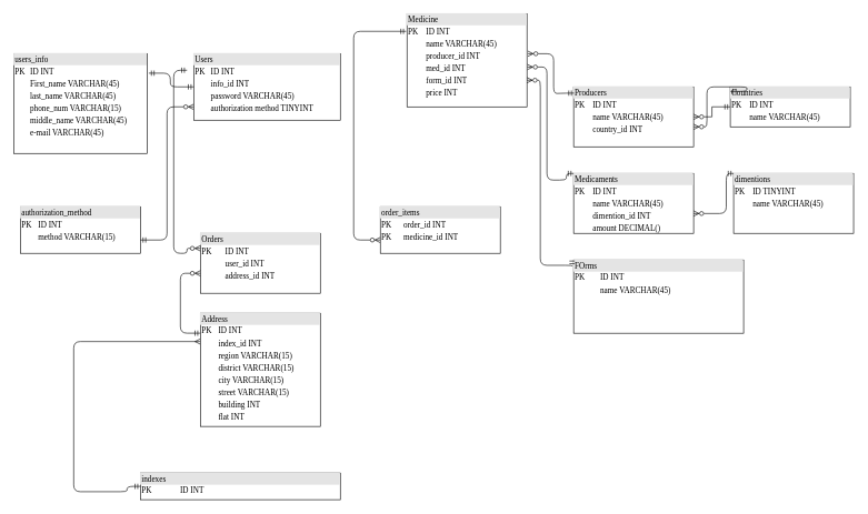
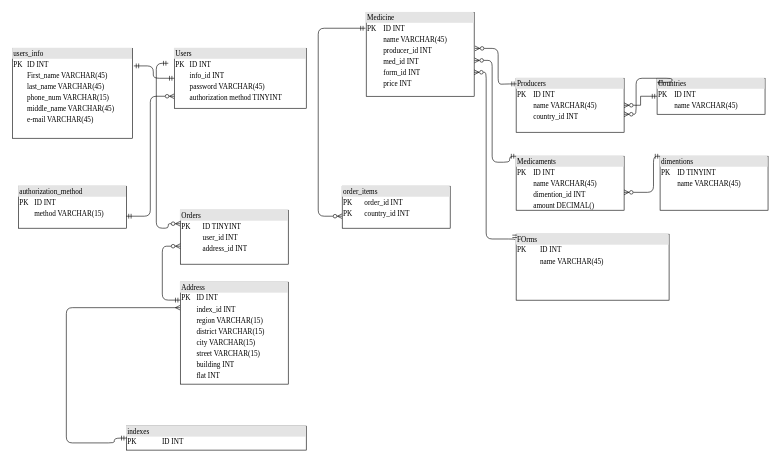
  <mxCell id="0" />
  <mxCell id="1" parent="0" />
  <mxCell id="2" value="&lt;div style=&quot;box-sizing:border-box;width:100%;background:#e4e4e4;padding:2px;&quot;&gt;users_info&lt;/div&gt;&lt;table style=&quot;width:100%;font-size:1em;&quot; cellpadding=&quot;2&quot; cellspacing=&quot;0&quot;&gt;&lt;tbody&gt;&lt;tr&gt;&lt;td&gt;PK&lt;/td&gt;&lt;td&gt;ID INT&lt;/td&gt;&lt;/tr&gt;&lt;tr&gt;&lt;td&gt;&lt;br&gt;&lt;/td&gt;&lt;td&gt;First_name VARCHAR(45)&lt;/td&gt;&lt;/tr&gt;&lt;tr&gt;&lt;td&gt;&lt;/td&gt;&lt;td&gt;last_name VARCHAR(45)&lt;br&gt;&lt;/td&gt;&lt;/tr&gt;&lt;tr&gt;&lt;td&gt;&lt;br&gt;&lt;/td&gt;&lt;td&gt;phone_num VARCHAR(15)&lt;br&gt;&lt;/td&gt;&lt;/tr&gt;&lt;tr&gt;&lt;td&gt;&lt;br&gt;&lt;/td&gt;&lt;td&gt;middle_name VARCHAR(45)&lt;/td&gt;&lt;/tr&gt;&lt;tr&gt;&lt;td&gt;&lt;br&gt;&lt;/td&gt;&lt;td&gt;e-mail VARCHAR(45)&lt;/td&gt;&lt;/tr&gt;&lt;tr&gt;&lt;td&gt;&lt;br&gt;&lt;/td&gt;&lt;td&gt;&lt;br&gt;&lt;/td&gt;&lt;/tr&gt;&lt;/tbody&gt;&lt;/table&gt;" style="verticalAlign=top;align=left;overflow=fill;html=1;rounded=0;shadow=0;comic=0;labelBackgroundColor=none;strokeWidth=1;fontFamily=Verdana;fontSize=12" vertex="1" parent="1"><mxGeometry x="20" y="80" width="200" height="150" as="geometry" /></mxCell>
  <mxCell id="3" style="edgeStyle=orthogonalEdgeStyle;html=1;labelBackgroundColor=none;startArrow=ERzeroToMany;endArrow=ERmandOne;fontFamily=Verdana;fontSize=12;align=left;entryX=-0.007;entryY=0.19;entryDx=0;entryDy=0;entryPerimeter=0;endFill=0;startFill=0;" edge="1" parent="1" source="4" target="13"><mxGeometry relative="1" as="geometry"><Array as="points"><mxPoint x="740" y="360" /><mxPoint x="530" y="360" /><mxPoint x="530" y="47" /></Array></mxGeometry></mxCell>
- <mxCell id="4" value="&lt;div style=&quot;box-sizing: border-box ; width: 100% ; background: #e4e4e4 ; padding: 2px&quot;&gt;order_items&lt;/div&gt;&lt;table style=&quot;width: 100% ; font-size: 1em&quot; cellpadding=&quot;2&quot; cellspacing=&quot;0&quot;&gt;&lt;tbody&gt;&lt;tr&gt;&lt;td&gt;PK&lt;/td&gt;&lt;td&gt;order_id INT&lt;/td&gt;&lt;/tr&gt;&lt;tr&gt;&lt;td&gt;PK&lt;/td&gt;&lt;td&gt;medicine_id INT&lt;/td&gt;&lt;/tr&gt;&lt;tr&gt;&lt;td&gt;&lt;/td&gt;&lt;td&gt;&lt;br&gt;&lt;/td&gt;&lt;/tr&gt;&lt;tr&gt;&lt;td&gt;&lt;br&gt;&lt;/td&gt;&lt;td&gt;&lt;br&gt;&lt;/td&gt;&lt;/tr&gt;&lt;tr&gt;&lt;td&gt;&lt;br&gt;&lt;/td&gt;&lt;td&gt;&lt;br&gt;&lt;/td&gt;&lt;/tr&gt;&lt;tr&gt;&lt;td&gt;&lt;br&gt;&lt;/td&gt;&lt;td&gt;&lt;br&gt;&lt;/td&gt;&lt;/tr&gt;&lt;/tbody&gt;&lt;/table&gt;" style="verticalAlign=top;align=left;overflow=fill;html=1;rounded=0;shadow=0;comic=0;labelBackgroundColor=none;strokeWidth=1;fontFamily=Verdana;fontSize=12" vertex="1" parent="1"><mxGeometry x="570" y="310" width="180" height="70" as="geometry" /></mxCell>
- <mxCell id="5" value="&lt;div style=&quot;box-sizing: border-box ; width: 100% ; background: #e4e4e4 ; padding: 2px&quot;&gt;Orders&lt;/div&gt;&lt;table style=&quot;width: 100% ; font-size: 1em&quot; cellpadding=&quot;2&quot; cellspacing=&quot;0&quot;&gt;&lt;tbody&gt;&lt;tr&gt;&lt;td&gt;PK&lt;/td&gt;&lt;td&gt;ID INT&lt;/td&gt;&lt;/tr&gt;&lt;tr&gt;&lt;td&gt;&lt;br&gt;&lt;/td&gt;&lt;td&gt;user_id INT&lt;/td&gt;&lt;/tr&gt;&lt;tr&gt;&lt;td&gt;&lt;/td&gt;&lt;td&gt;address_id INT&lt;/td&gt;&lt;/tr&gt;&lt;/tbody&gt;&lt;/table&gt;" style="verticalAlign=top;align=left;overflow=fill;html=1;rounded=0;shadow=0;comic=0;labelBackgroundColor=none;strokeWidth=1;fontFamily=Verdana;fontSize=12" vertex="1" parent="1"><mxGeometry x="300" y="350" width="180" height="90" as="geometry" /></mxCell>
+ <mxCell id="4" value="&lt;div style=&quot;box-sizing: border-box ; width: 100% ; background: #e4e4e4 ; padding: 2px&quot;&gt;order_items&lt;/div&gt;&lt;table style=&quot;width: 100% ; font-size: 1em&quot; cellpadding=&quot;2&quot; cellspacing=&quot;0&quot;&gt;&lt;tbody&gt;&lt;tr&gt;&lt;td&gt;PK&lt;/td&gt;&lt;td&gt;order_id INT&lt;/td&gt;&lt;/tr&gt;&lt;tr&gt;&lt;td&gt;PK&lt;/td&gt;&lt;td&gt;country_id INT&lt;/td&gt;&lt;/tr&gt;&lt;tr&gt;&lt;td&gt;&lt;/td&gt;&lt;td&gt;&lt;br&gt;&lt;/td&gt;&lt;/tr&gt;&lt;tr&gt;&lt;td&gt;&lt;br&gt;&lt;/td&gt;&lt;td&gt;&lt;br&gt;&lt;/td&gt;&lt;/tr&gt;&lt;tr&gt;&lt;td&gt;&lt;br&gt;&lt;/td&gt;&lt;td&gt;&lt;br&gt;&lt;/td&gt;&lt;/tr&gt;&lt;tr&gt;&lt;td&gt;&lt;br&gt;&lt;/td&gt;&lt;td&gt;&lt;br&gt;&lt;/td&gt;&lt;/tr&gt;&lt;/tbody&gt;&lt;/table&gt;" style="verticalAlign=top;align=left;overflow=fill;html=1;rounded=0;shadow=0;comic=0;labelBackgroundColor=none;strokeWidth=1;fontFamily=Verdana;fontSize=12" vertex="1" parent="1"><mxGeometry x="570" y="310" width="180" height="70" as="geometry" /></mxCell>
+ <mxCell id="5" value="&lt;div style=&quot;box-sizing: border-box ; width: 100% ; background: #e4e4e4 ; padding: 2px&quot;&gt;Orders&lt;/div&gt;&lt;table style=&quot;width: 100% ; font-size: 1em&quot; cellpadding=&quot;2&quot; cellspacing=&quot;0&quot;&gt;&lt;tbody&gt;&lt;tr&gt;&lt;td&gt;PK&lt;/td&gt;&lt;td&gt;ID TINYINT&lt;/td&gt;&lt;/tr&gt;&lt;tr&gt;&lt;td&gt;&lt;br&gt;&lt;/td&gt;&lt;td&gt;user_id INT&lt;/td&gt;&lt;/tr&gt;&lt;tr&gt;&lt;td&gt;&lt;/td&gt;&lt;td&gt;address_id INT&lt;/td&gt;&lt;/tr&gt;&lt;/tbody&gt;&lt;/table&gt;" style="verticalAlign=top;align=left;overflow=fill;html=1;rounded=0;shadow=0;comic=0;labelBackgroundColor=none;strokeWidth=1;fontFamily=Verdana;fontSize=12" vertex="1" parent="1"><mxGeometry x="300" y="350" width="180" height="90" as="geometry" /></mxCell>
  <mxCell id="6" value="&lt;div style=&quot;box-sizing: border-box ; width: 100% ; background: #e4e4e4 ; padding: 2px&quot;&gt;authorization_method&lt;/div&gt;&lt;table style=&quot;width: 100% ; font-size: 1em&quot; cellpadding=&quot;2&quot; cellspacing=&quot;0&quot;&gt;&lt;tbody&gt;&lt;tr&gt;&lt;td&gt;PK&lt;/td&gt;&lt;td&gt;ID INT&lt;/td&gt;&lt;/tr&gt;&lt;tr&gt;&lt;td&gt;&lt;br&gt;&lt;/td&gt;&lt;td&gt;method VARCHAR(15)&lt;/td&gt;&lt;/tr&gt;&lt;/tbody&gt;&lt;/table&gt;" style="verticalAlign=top;align=left;overflow=fill;html=1;rounded=0;shadow=0;comic=0;labelBackgroundColor=none;strokeWidth=1;fontFamily=Verdana;fontSize=12" vertex="1" parent="1"><mxGeometry x="30" y="310" width="180" height="70" as="geometry" /></mxCell>
  <mxCell id="7" style="edgeStyle=orthogonalEdgeStyle;html=1;labelBackgroundColor=none;startArrow=ERzeroToMany;endArrow=ERmandOne;fontFamily=Verdana;fontSize=12;align=left;endFill=0;startFill=0;" edge="1" parent="1" source="8" target="6"><mxGeometry relative="1" as="geometry"><mxPoint x="240" y="390" as="targetPoint" /><Array as="points"><mxPoint x="250" y="160" /><mxPoint x="250" y="360" /></Array></mxGeometry></mxCell>
  <mxCell id="8" value="&lt;div style=&quot;box-sizing:border-box;width:100%;background:#e4e4e4;padding:2px;&quot;&gt;Users&lt;/div&gt;&lt;table style=&quot;width:100%;font-size:1em;&quot; cellpadding=&quot;2&quot; cellspacing=&quot;0&quot;&gt;&lt;tbody&gt;&lt;tr&gt;&lt;td&gt;PK&lt;/td&gt;&lt;td&gt;ID INT&lt;/td&gt;&lt;/tr&gt;&lt;tr&gt;&lt;td&gt;&lt;br&gt;&lt;/td&gt;&lt;td&gt;info_id INT&lt;/td&gt;&lt;/tr&gt;&lt;tr&gt;&lt;td&gt;&lt;/td&gt;&lt;td&gt;password VARCHAR(45)&lt;/td&gt;&lt;/tr&gt;&lt;tr&gt;&lt;td&gt;&lt;br&gt;&lt;/td&gt;&lt;td&gt;authorization method TINYINT&lt;/td&gt;&lt;/tr&gt;&lt;/tbody&gt;&lt;/table&gt;" style="verticalAlign=top;align=left;overflow=fill;html=1;rounded=0;shadow=0;comic=0;labelBackgroundColor=none;strokeWidth=1;fontFamily=Verdana;fontSize=12" vertex="1" parent="1"><mxGeometry x="290" y="80" width="220" height="100" as="geometry" /></mxCell>
  <mxCell id="9" value="&lt;div style=&quot;box-sizing: border-box ; width: 100% ; background: #e4e4e4 ; padding: 2px&quot;&gt;indexes&lt;/div&gt;&lt;table style=&quot;width: 100% ; font-size: 1em&quot; cellpadding=&quot;2&quot; cellspacing=&quot;0&quot;&gt;&lt;tbody&gt;&lt;tr&gt;&lt;td&gt;PK&lt;/td&gt;&lt;td&gt;ID INT&lt;/td&gt;&lt;/tr&gt;&lt;tr&gt;&lt;td&gt;&lt;br&gt;&lt;/td&gt;&lt;td&gt;index CHAR(6)&lt;/td&gt;&lt;/tr&gt;&lt;tr&gt;&lt;td&gt;&lt;/td&gt;&lt;td&gt;&lt;br&gt;&lt;/td&gt;&lt;/tr&gt;&lt;tr&gt;&lt;td&gt;&lt;br&gt;&lt;/td&gt;&lt;td&gt;&lt;br&gt;&lt;/td&gt;&lt;/tr&gt;&lt;tr&gt;&lt;td&gt;&lt;br&gt;&lt;/td&gt;&lt;td&gt;&lt;br&gt;&lt;/td&gt;&lt;/tr&gt;&lt;/tbody&gt;&lt;/table&gt;" style="verticalAlign=top;align=left;overflow=fill;html=1;rounded=0;shadow=0;comic=0;labelBackgroundColor=none;strokeWidth=1;fontFamily=Verdana;fontSize=12" vertex="1" parent="1"><mxGeometry x="210" y="710" width="300" height="40" as="geometry" /></mxCell>
  <mxCell id="10" style="edgeStyle=orthogonalEdgeStyle;html=1;entryX=0;entryY=0.25;labelBackgroundColor=none;startArrow=ERmandOne;endArrow=ERmany;fontFamily=Verdana;fontSize=12;align=left;entryDx=0;entryDy=0;endFill=0;exitX=0;exitY=0.5;exitDx=0;exitDy=0;" edge="1" parent="1" source="9" target="11"><mxGeometry relative="1" as="geometry"><mxPoint x="180" y="738" as="sourcePoint" /><Array as="points"><mxPoint x="190" y="738" /><mxPoint x="110" y="738" /><mxPoint x="110" y="513" /></Array></mxGeometry></mxCell>
  <mxCell id="11" value="&lt;div style=&quot;box-sizing: border-box ; width: 100% ; background: #e4e4e4 ; padding: 2px&quot;&gt;Address&lt;/div&gt;&lt;table style=&quot;width: 100% ; font-size: 1em&quot; cellpadding=&quot;2&quot; cellspacing=&quot;0&quot;&gt;&lt;tbody&gt;&lt;tr&gt;&lt;td&gt;PK&lt;/td&gt;&lt;td&gt;ID INT&lt;/td&gt;&lt;/tr&gt;&lt;tr&gt;&lt;td&gt;&lt;br&gt;&lt;/td&gt;&lt;td&gt;index_id INT&lt;/td&gt;&lt;/tr&gt;&lt;tr&gt;&lt;td&gt;&lt;/td&gt;&lt;td&gt;region VARCHAR(15)&lt;/td&gt;&lt;/tr&gt;&lt;tr&gt;&lt;td&gt;&lt;br&gt;&lt;/td&gt;&lt;td&gt;district VARCHAR(15)&lt;br&gt;&lt;/td&gt;&lt;/tr&gt;&lt;tr&gt;&lt;td&gt;&lt;br&gt;&lt;/td&gt;&lt;td&gt;city VARCHAR(15)&lt;br&gt;&lt;/td&gt;&lt;/tr&gt;&lt;tr&gt;&lt;td&gt;&lt;br&gt;&lt;/td&gt;&lt;td&gt;street VARCHAR(15)&lt;br&gt;&lt;/td&gt;&lt;/tr&gt;&lt;tr&gt;&lt;td&gt;&lt;br&gt;&lt;/td&gt;&lt;td&gt;building INT&lt;br&gt;&lt;/td&gt;&lt;/tr&gt;&lt;tr&gt;&lt;td&gt;&lt;br&gt;&lt;/td&gt;&lt;td&gt;flat INT&lt;/td&gt;&lt;/tr&gt;&lt;tr&gt;&lt;td&gt;&lt;/td&gt;&lt;td&gt;&lt;br&gt;&lt;/td&gt;&lt;/tr&gt;&lt;/tbody&gt;&lt;/table&gt;" style="verticalAlign=top;align=left;overflow=fill;html=1;rounded=0;shadow=0;comic=0;labelBackgroundColor=none;strokeWidth=1;fontFamily=Verdana;fontSize=12" vertex="1" parent="1"><mxGeometry x="300" y="470" width="180" height="170" as="geometry" /></mxCell>
  <mxCell id="12" value="&lt;div style=&quot;box-sizing:border-box;width:100%;background:#e4e4e4;padding:2px;&quot;&gt;FOrms&lt;/div&gt;&lt;table style=&quot;width:100%;font-size:1em;&quot; cellpadding=&quot;2&quot; cellspacing=&quot;0&quot;&gt;&lt;tbody&gt;&lt;tr&gt;&lt;td&gt;PK&lt;/td&gt;&lt;td&gt;ID INT&lt;/td&gt;&lt;/tr&gt;&lt;tr&gt;&lt;td&gt;&lt;br&gt;&lt;/td&gt;&lt;td&gt;name VARCHAR(45)&lt;/td&gt;&lt;/tr&gt;&lt;tr&gt;&lt;td&gt;&lt;/td&gt;&lt;td&gt;&lt;br&gt;&lt;/td&gt;&lt;/tr&gt;&lt;/tbody&gt;&lt;/table&gt;" style="verticalAlign=top;align=left;overflow=fill;html=1;rounded=0;shadow=0;comic=0;labelBackgroundColor=none;strokeWidth=1;fontFamily=Verdana;fontSize=12" vertex="1" parent="1"><mxGeometry x="860" y="390" width="255" height="110" as="geometry" /></mxCell>
  <mxCell id="13" value="&lt;div style=&quot;box-sizing: border-box ; width: 100% ; background: #e4e4e4 ; padding: 2px&quot;&gt;Medicine&lt;/div&gt;&lt;table style=&quot;width: 100% ; font-size: 1em&quot; cellpadding=&quot;2&quot; cellspacing=&quot;0&quot;&gt;&lt;tbody&gt;&lt;tr&gt;&lt;td&gt;PK&lt;/td&gt;&lt;td&gt;ID INT&lt;/td&gt;&lt;/tr&gt;&lt;tr&gt;&lt;td&gt;&lt;/td&gt;&lt;td&gt;name VARCHAR(45)&lt;/td&gt;&lt;/tr&gt;&lt;tr&gt;&lt;td&gt;&lt;br&gt;&lt;/td&gt;&lt;td&gt;producer_id INT&lt;br&gt;&lt;/td&gt;&lt;/tr&gt;&lt;tr&gt;&lt;td&gt;&lt;br&gt;&lt;/td&gt;&lt;td&gt;med_id INT&lt;br&gt;&lt;/td&gt;&lt;/tr&gt;&lt;tr&gt;&lt;td&gt;&lt;br&gt;&lt;/td&gt;&lt;td&gt;form_id INT&lt;br&gt;&lt;/td&gt;&lt;/tr&gt;&lt;tr&gt;&lt;td&gt;&lt;br&gt;&lt;/td&gt;&lt;td&gt;price INT&lt;br&gt;&lt;/td&gt;&lt;/tr&gt;&lt;tr&gt;&lt;td&gt;&lt;br&gt;&lt;/td&gt;&lt;td&gt;&lt;br&gt;&lt;/td&gt;&lt;/tr&gt;&lt;tr&gt;&lt;td&gt;&lt;br&gt;&lt;/td&gt;&lt;td&gt;&lt;br&gt;&lt;/td&gt;&lt;/tr&gt;&lt;/tbody&gt;&lt;/table&gt;" style="verticalAlign=top;align=left;overflow=fill;html=1;rounded=0;shadow=0;comic=0;labelBackgroundColor=none;strokeWidth=1;fontFamily=Verdana;fontSize=12" vertex="1" parent="1"><mxGeometry x="610" y="20" width="180" height="140" as="geometry" /></mxCell>
  <mxCell id="14" value="&lt;div style=&quot;box-sizing:border-box;width:100%;background:#e4e4e4;padding:2px;&quot;&gt;Producers&lt;/div&gt;&lt;table style=&quot;width:100%;font-size:1em;&quot; cellpadding=&quot;2&quot; cellspacing=&quot;0&quot;&gt;&lt;tbody&gt;&lt;tr&gt;&lt;td&gt;PK&lt;/td&gt;&lt;td&gt;ID INT&lt;/td&gt;&lt;/tr&gt;&lt;tr&gt;&lt;td&gt;&lt;br&gt;&lt;/td&gt;&lt;td&gt;name VARCHAR(45)&lt;/td&gt;&lt;/tr&gt;&lt;tr&gt;&lt;td&gt;&lt;/td&gt;&lt;td&gt;country_id INT&lt;/td&gt;&lt;/tr&gt;&lt;/tbody&gt;&lt;/table&gt;" style="verticalAlign=top;align=left;overflow=fill;html=1;rounded=0;shadow=0;comic=0;labelBackgroundColor=none;strokeWidth=1;fontFamily=Verdana;fontSize=12" vertex="1" parent="1"><mxGeometry x="860" y="130" width="180" height="90" as="geometry" /></mxCell>
  <mxCell id="15" value="" style="edgeStyle=orthogonalEdgeStyle;html=1;endArrow=ERmandOne;startArrow=ERmandOne;labelBackgroundColor=none;fontFamily=Verdana;fontSize=12;align=left;exitX=1.013;exitY=0.196;exitDx=0;exitDy=0;exitPerimeter=0;entryX=0;entryY=0.5;entryDx=0;entryDy=0;endFill=0;" edge="1" parent="1" source="2" target="8"><mxGeometry width="100" height="100" relative="1" as="geometry"><mxPoint x="380" y="410" as="sourcePoint" /><mxPoint x="270" y="130" as="targetPoint" /></mxGeometry></mxCell>
  <mxCell id="16" style="edgeStyle=orthogonalEdgeStyle;html=1;labelBackgroundColor=none;startArrow=ERmandOne;endArrow=ERzeroToMany;fontFamily=Verdana;fontSize=12;align=left;endFill=0;startFill=0;entryX=0;entryY=0.25;entryDx=0;entryDy=0;" edge="1" parent="1" target="5"><mxGeometry relative="1" as="geometry"><mxPoint x="280" y="105" as="sourcePoint" /><mxPoint x="280" y="370" as="targetPoint" /><Array as="points"><mxPoint x="260" y="105" /><mxPoint x="260" y="380" /><mxPoint x="280" y="380" /><mxPoint x="280" y="373" /></Array></mxGeometry></mxCell>
  <mxCell id="17" style="edgeStyle=orthogonalEdgeStyle;html=1;labelBackgroundColor=none;startArrow=ERzeroToMany;endArrow=ERmandOne;fontFamily=Verdana;fontSize=12;align=left;endFill=0;startFill=0;entryX=0;entryY=0.176;entryDx=0;entryDy=0;entryPerimeter=0;" edge="1" parent="1" target="11"><mxGeometry relative="1" as="geometry"><mxPoint x="300" y="410" as="sourcePoint" /><mxPoint x="230" y="610" as="targetPoint" /><Array as="points"><mxPoint x="270" y="410" /><mxPoint x="270" y="500" /></Array></mxGeometry></mxCell>
  <mxCell id="18" style="edgeStyle=orthogonalEdgeStyle;html=1;labelBackgroundColor=none;startArrow=ERmandOne;endArrow=ERzeroToMany;fontFamily=Verdana;fontSize=12;align=left;entryX=1.007;entryY=0.43;entryDx=0;entryDy=0;entryPerimeter=0;endFill=0;startFill=0;exitX=0.004;exitY=0.104;exitDx=0;exitDy=0;exitPerimeter=0;" edge="1" parent="1" source="14" target="13"><mxGeometry relative="1" as="geometry"><Array as="points"><mxPoint x="850" y="139" /><mxPoint x="830" y="140" /><mxPoint x="830" y="80" /></Array><mxPoint x="850" y="130" as="sourcePoint" /><mxPoint x="908.74" y="18.3" as="targetPoint" /></mxGeometry></mxCell>
  <mxCell id="19" value="" style="edgeStyle=orthogonalEdgeStyle;rounded=0;sketch=0;orthogonalLoop=1;jettySize=auto;html=1;startArrow=ERmandOne;startFill=0;endArrow=ERzeroToMany;endFill=0;" edge="1" parent="1" source="20" target="14"><mxGeometry relative="1" as="geometry" /></mxCell>
  <mxCell id="20" value="&lt;div style=&quot;box-sizing:border-box;width:100%;background:#e4e4e4;padding:2px;&quot;&gt;Countries&lt;/div&gt;&lt;table style=&quot;width:100%;font-size:1em;&quot; cellpadding=&quot;2&quot; cellspacing=&quot;0&quot;&gt;&lt;tbody&gt;&lt;tr&gt;&lt;td&gt;PK&lt;/td&gt;&lt;td&gt;ID INT&lt;/td&gt;&lt;/tr&gt;&lt;tr&gt;&lt;td&gt;&lt;br&gt;&lt;/td&gt;&lt;td&gt;name VARCHAR(45)&lt;/td&gt;&lt;/tr&gt;&lt;tr&gt;&lt;td&gt;&lt;/td&gt;&lt;td&gt;&lt;br&gt;&lt;/td&gt;&lt;/tr&gt;&lt;/tbody&gt;&lt;/table&gt;" style="verticalAlign=top;align=left;overflow=fill;html=1;rounded=0;shadow=0;comic=0;labelBackgroundColor=none;strokeWidth=1;fontFamily=Verdana;fontSize=12" vertex="1" parent="1"><mxGeometry x="1095" y="130" width="180" height="60" as="geometry" /></mxCell>
  <mxCell id="21" style="edgeStyle=orthogonalEdgeStyle;html=1;labelBackgroundColor=none;startArrow=ERmandOne;endArrow=ERzeroToMany;fontFamily=Verdana;fontSize=12;align=left;entryX=1.007;entryY=0.43;entryDx=0;entryDy=0;entryPerimeter=0;endFill=0;startFill=0;exitX=0.002;exitY=0.113;exitDx=0;exitDy=0;exitPerimeter=0;" edge="1" parent="1" source="20"><mxGeometry relative="1" as="geometry"><Array as="points"><mxPoint x="1120" y="137" /><mxPoint x="1120" y="130" /><mxPoint x="1060" y="130" /><mxPoint x="1060" y="190" /></Array><mxPoint x="1120" y="140" as="sourcePoint" /><mxPoint x="1040" y="190" as="targetPoint" /></mxGeometry></mxCell>
  <mxCell id="22" value="&lt;div style=&quot;box-sizing:border-box;width:100%;background:#e4e4e4;padding:2px;&quot;&gt;Medicaments&lt;/div&gt;&lt;table style=&quot;width:100%;font-size:1em;&quot; cellpadding=&quot;2&quot; cellspacing=&quot;0&quot;&gt;&lt;tbody&gt;&lt;tr&gt;&lt;td&gt;PK&lt;/td&gt;&lt;td&gt;ID INT&lt;/td&gt;&lt;/tr&gt;&lt;tr&gt;&lt;td&gt;&lt;br&gt;&lt;/td&gt;&lt;td&gt;name VARCHAR(45)&lt;/td&gt;&lt;/tr&gt;&lt;tr&gt;&lt;td&gt;&lt;/td&gt;&lt;td&gt;dimention_id INT&lt;/td&gt;&lt;/tr&gt;&lt;tr&gt;&lt;td&gt;&lt;br&gt;&lt;/td&gt;&lt;td&gt;amount DECIMAL()&lt;/td&gt;&lt;/tr&gt;&lt;/tbody&gt;&lt;/table&gt;" style="verticalAlign=top;align=left;overflow=fill;html=1;rounded=0;shadow=0;comic=0;labelBackgroundColor=none;strokeWidth=1;fontFamily=Verdana;fontSize=12" vertex="1" parent="1"><mxGeometry x="860" y="260" width="180" height="90" as="geometry" /></mxCell>
  <mxCell id="23" style="edgeStyle=orthogonalEdgeStyle;html=1;labelBackgroundColor=none;startArrow=ERmandOne;endArrow=ERzeroToMany;fontFamily=Verdana;fontSize=12;align=left;entryX=1.007;entryY=0.43;entryDx=0;entryDy=0;entryPerimeter=0;endFill=0;startFill=0;exitX=0;exitY=0;exitDx=0;exitDy=0;" edge="1" parent="1" source="22"><mxGeometry relative="1" as="geometry"><Array as="points"><mxPoint x="849" y="260" /><mxPoint x="849" y="270" /><mxPoint x="820" y="270" /><mxPoint x="820" y="100" /></Array><mxPoint x="860" y="159.36" as="sourcePoint" /><mxPoint x="790.54" y="100.2" as="targetPoint" /></mxGeometry></mxCell>
  <mxCell id="24" style="edgeStyle=orthogonalEdgeStyle;html=1;labelBackgroundColor=none;startArrow=ERmandOne;endArrow=ERzeroToMany;fontFamily=Verdana;fontSize=12;align=left;entryX=1.007;entryY=0.43;entryDx=0;entryDy=0;entryPerimeter=0;endFill=0;startFill=0;exitX=-0.009;exitY=0.087;exitDx=0;exitDy=0;exitPerimeter=0;" edge="1" parent="1" source="12"><mxGeometry relative="1" as="geometry"><Array as="points"><mxPoint x="810" y="398" /><mxPoint x="810" y="120" /></Array><mxPoint x="859.46" y="179.16" as="sourcePoint" /><mxPoint x="790" y="120" as="targetPoint" /></mxGeometry></mxCell>
  <mxCell id="25" value="&lt;div style=&quot;box-sizing:border-box;width:100%;background:#e4e4e4;padding:2px;&quot;&gt;dimentions&lt;/div&gt;&lt;table style=&quot;width:100%;font-size:1em;&quot; cellpadding=&quot;2&quot; cellspacing=&quot;0&quot;&gt;&lt;tbody&gt;&lt;tr&gt;&lt;td&gt;PK&lt;/td&gt;&lt;td&gt;ID TINYINT&lt;/td&gt;&lt;/tr&gt;&lt;tr&gt;&lt;td&gt;&lt;br&gt;&lt;/td&gt;&lt;td&gt;name VARCHAR(45)&lt;/td&gt;&lt;/tr&gt;&lt;tr&gt;&lt;td&gt;&lt;/td&gt;&lt;td&gt;&lt;br&gt;&lt;/td&gt;&lt;/tr&gt;&lt;/tbody&gt;&lt;/table&gt;" style="verticalAlign=top;align=left;overflow=fill;html=1;rounded=0;shadow=0;comic=0;labelBackgroundColor=none;strokeWidth=1;fontFamily=Verdana;fontSize=12" vertex="1" parent="1"><mxGeometry x="1100" y="260" width="180" height="90" as="geometry" /></mxCell>
  <mxCell id="26" style="edgeStyle=orthogonalEdgeStyle;html=1;labelBackgroundColor=none;startArrow=ERmandOne;endArrow=ERzeroToMany;fontFamily=Verdana;fontSize=12;align=left;entryX=1.007;entryY=0.43;entryDx=0;entryDy=0;entryPerimeter=0;endFill=0;startFill=0;exitX=0;exitY=0;exitDx=0;exitDy=0;" edge="1" parent="1" source="25"><mxGeometry relative="1" as="geometry"><Array as="points"><mxPoint x="1089" y="260" /><mxPoint x="1089" y="320" /></Array><mxPoint x="1109.46" y="379.36" as="sourcePoint" /><mxPoint x="1040" y="320.2" as="targetPoint" /></mxGeometry></mxCell>
